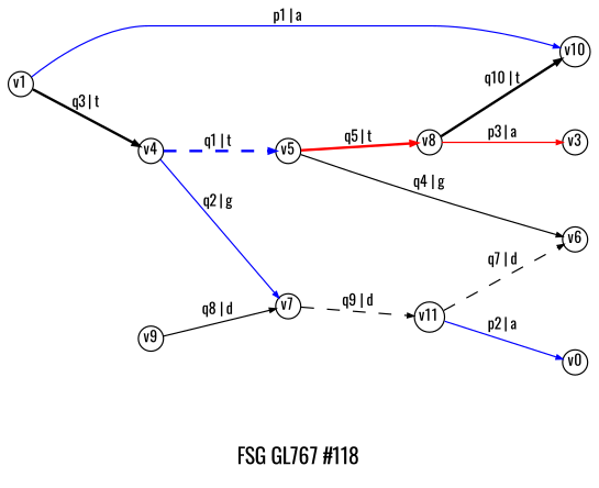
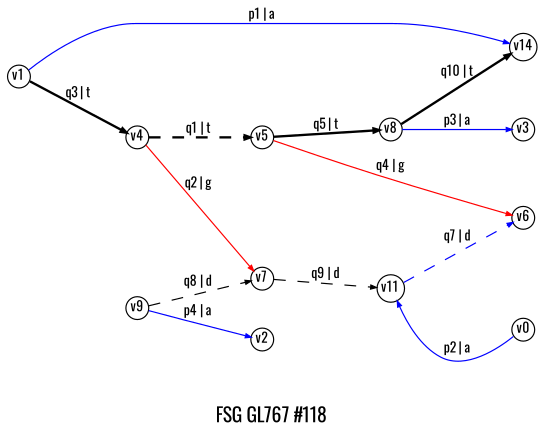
  digraph {
    fontname=Oswald
    fontsize=10
    label="FSG GL767 #118"
    noverlap=scale
    rankdir=LR
    node [fontname=Oswald fontsize=7 margin=0 penwidth=0.6 shape=circle]
    edge [arrowsize=0.3 color=black fontname=Oswald fontsize=7 penwidth=0.6 style=solid]
    v1 [height=0.01]
-   v10 [height=0.01]
+   v10 [height=0.01 label=v14]
    v4 [height=0.01]
    v7 [height=0.01]
    v5 [height=0.01]
    v0 [height=0.01]
    v11 [height=0.01]
    v6 [height=0.01]
    v8 [height=0.01]
    v3 [height=0.01]
    v9 [height=0.01]
+   v2 [height=0.01]
    v1 -> v10 [color=blue label="p1 | a"]
    v1 -> v4 [label="q3 | t" penwidth=1.2]
-   v4 -> v7 [color=blue label="q2 | g"]
-   v4 -> v5 [color=blue label="q1 | t" penwidth=1.2 style=dashed]
+   v4 -> v7 [color=red label="q2 | g"]
+   v4 -> v5 [label="q1 | t" penwidth=1.2 style=dashed]
    v7 -> v11 [label="q9 | d" style=dashed]
-   v5 -> v6 [label="q4 | g"]
-   v5 -> v8 [color=red label="q5 | t" penwidth=1.2]
-   v11 -> v0 [color=blue label="p2 | a"]
-   v11 -> v6 [label="q7 | d" style=dashed]
+   v5 -> v6 [color=red label="q4 | g"]
+   v5 -> v8 [label="q5 | t" penwidth=1.2]
+   v0 -> v11 [color=blue label="p2 | a"]
+   v11 -> v6 [color=blue label="q7 | d" style=dashed]
    v8 -> v10 [label="q10 | t" penwidth=1.2]
-   v8 -> v3 [color=red label="p3 | a"]
-   v9 -> v7 [label="q8 | d"]
+   v8 -> v3 [color=blue label="p3 | a"]
+   v9 -> v7 [label="q8 | d" style=dashed]
+   v9 -> v2 [color=blue label="p4 | a"]
  }
